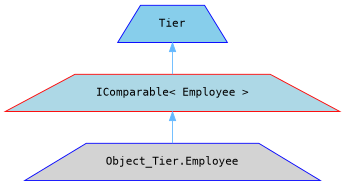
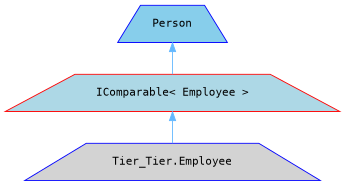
  digraph {
    fontname="DejaVu Sans Mono"
    node [color=blue fontname="DejaVu Sans Mono" fontsize=12 shape=trapezium style=filled]
    edge [color=steelblue1 dir=back fontname="DejaVu Sans Mono" fontsize=12 labelfontname=Helvetica labelfontsize=10 style=solid]
-   n1 [fillcolor=lightgrey fontcolor=black height=0.2 label="Object_Tier.Employee" width=0.4]
-   n2 [fillcolor=skyblue height=0.2 label=Tier width=0.4]
+   n1 [fillcolor=lightgrey fontcolor=black height=0.2 label="Tier_Tier.Employee" width=0.4]
+   n2 [fillcolor=skyblue height=0.2 label=Person width=0.4]
    n3 [color=red fillcolor=lightblue height=0.2 label="IComparable\< Employee \>" width=0.4]
    n2 -> n3
    n3 -> n1
  }
